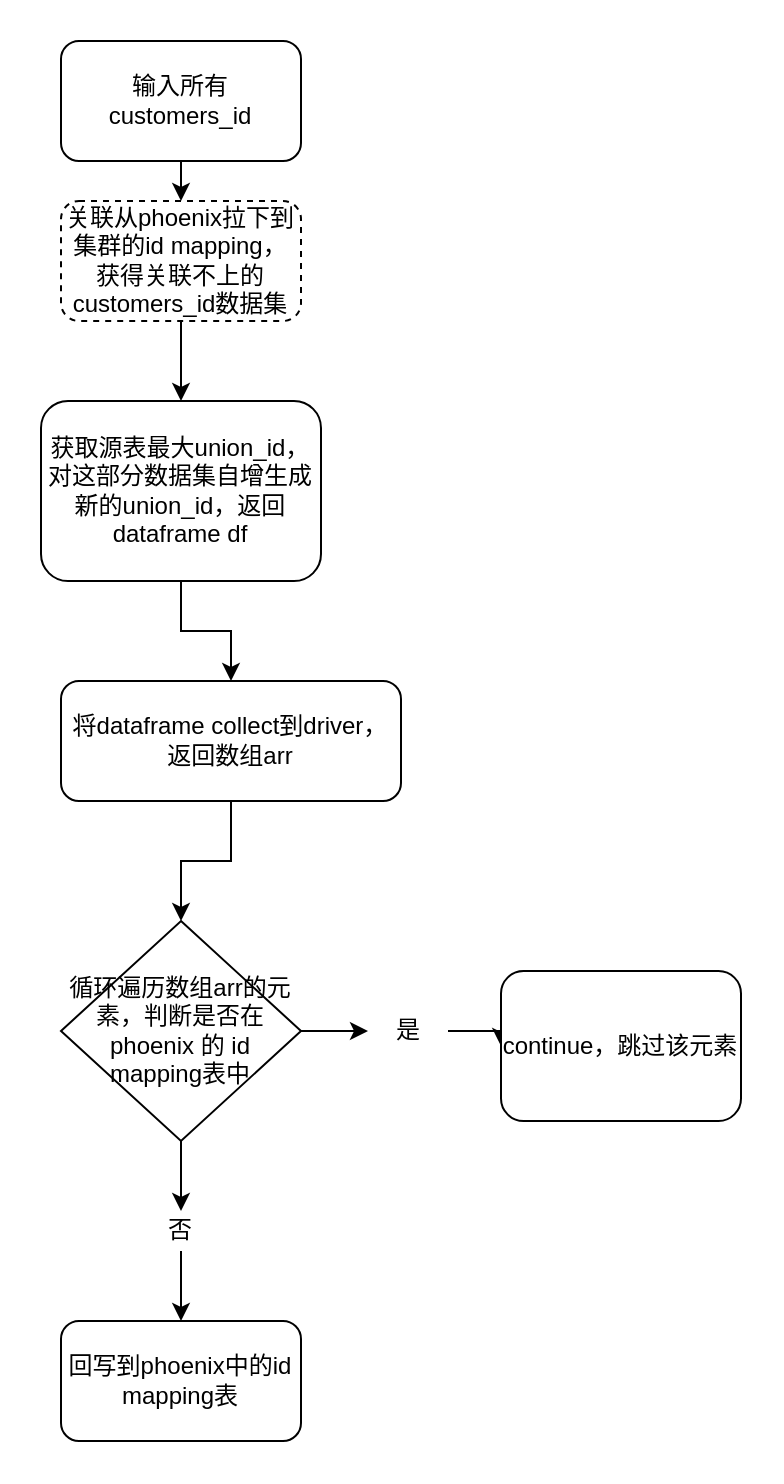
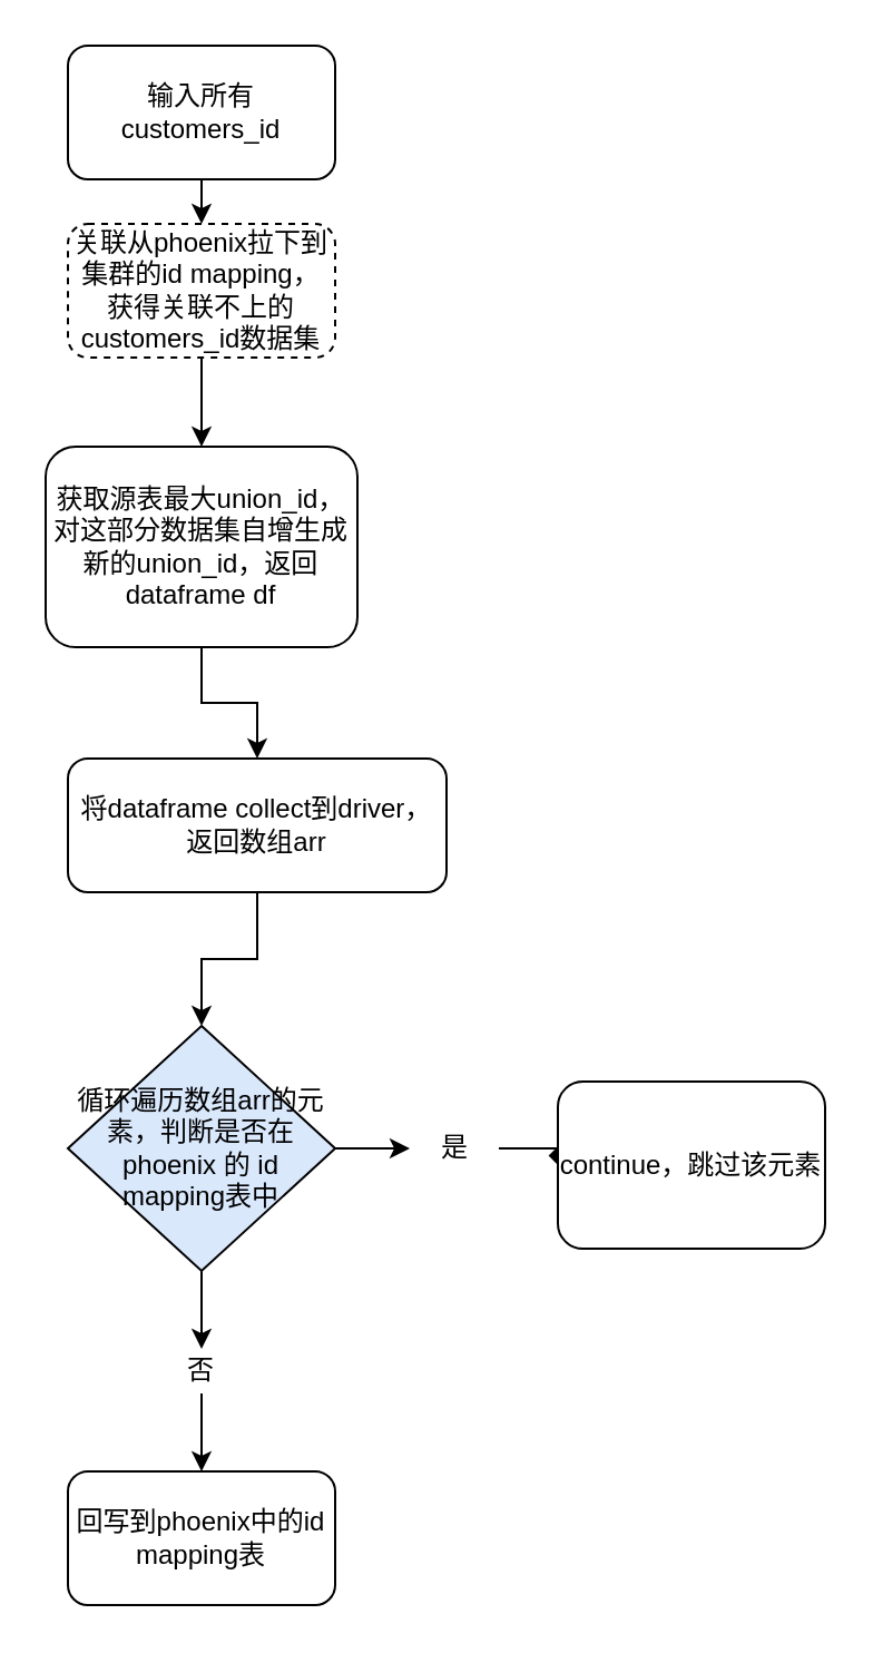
  <mxCell id="0" />
  <mxCell id="1" parent="0" />
  <mxCell id="2" style="edgeStyle=orthogonalEdgeStyle;rounded=0;orthogonalLoop=1;jettySize=auto;html=1;exitX=0.5;exitY=1;exitDx=0;exitDy=0;entryX=0.5;entryY=0;entryDx=0;entryDy=0;" edge="1" parent="1" source="3" target="18"><mxGeometry relative="1" as="geometry" /></mxCell>
  <mxCell id="3" value="输入所有customers_id" style="rounded=1;whiteSpace=wrap;html=1;" vertex="1" parent="1"><mxGeometry x="30" width="120" height="60" as="geometry" y="20" /></mxCell>
  <mxCell id="4" style="edgeStyle=orthogonalEdgeStyle;rounded=0;orthogonalLoop=1;jettySize=auto;html=1;exitX=0.5;exitY=1;exitDx=0;exitDy=0;entryX=0.5;entryY=0;entryDx=0;entryDy=0;" edge="1" parent="1" source="13" target="9"><mxGeometry relative="1" as="geometry" /></mxCell>
- <mxCell id="5" style="edgeStyle=orthogonalEdgeStyle;rounded=0;orthogonalLoop=1;jettySize=auto;html=1;exitX=1;exitY=0.5;exitDx=0;exitDy=0;entryX=0;entryY=0.5;entryDx=0;entryDy=0;" edge="1" parent="1" source="15" target="10"><mxGeometry relative="1" as="geometry" /></mxCell>
- <mxCell id="6" value="循环遍历数组arr的元素，判断是否在phoenix 的 id mapping表中" style="rhombus;whiteSpace=wrap;html=1;" vertex="1" parent="1"><mxGeometry x="30" y="460" width="120" height="110" as="geometry" /></mxCell>
+ <mxCell id="5" style="edgeStyle=orthogonalEdgeStyle;rounded=0;orthogonalLoop=1;jettySize=auto;html=1;exitX=1;exitY=0.5;exitDx=0;exitDy=0;entryX=0;entryY=0.5;entryDx=0;entryDy=0;endArrow=diamond;" edge="1" parent="1" source="15" target="10"><mxGeometry relative="1" as="geometry" /></mxCell>
+ <mxCell id="6" value="循环遍历数组arr的元素，判断是否在phoenix 的 id mapping表中" style="rhombus;whiteSpace=wrap;html=1;fillColor=#dae8fc;" vertex="1" parent="1"><mxGeometry x="30" y="460" width="120" height="110" as="geometry" /></mxCell>
  <mxCell id="7" style="edgeStyle=orthogonalEdgeStyle;rounded=0;orthogonalLoop=1;jettySize=auto;html=1;exitX=0.5;exitY=1;exitDx=0;exitDy=0;entryX=0.5;entryY=0;entryDx=0;entryDy=0;" edge="1" parent="1" source="8" target="12"><mxGeometry relative="1" as="geometry" /></mxCell>
  <mxCell id="8" value="获取源表最大union_id，对这部分数据集自增生成新的union_id，返回dataframe df" style="rounded=1;whiteSpace=wrap;html=1;" vertex="1" parent="1"><mxGeometry x="20" y="200" width="140" height="90" as="geometry" /></mxCell>
  <mxCell id="9" value="回写到phoenix中的id mapping表" style="rounded=1;whiteSpace=wrap;html=1;" vertex="1" parent="1"><mxGeometry x="30" y="660" width="120" height="60" as="geometry" /></mxCell>
  <mxCell id="10" value="continue，跳过该元素" style="rounded=1;whiteSpace=wrap;html=1;" vertex="1" parent="1"><mxGeometry x="250" y="485" width="120" height="75" as="geometry" /></mxCell>
  <mxCell id="11" style="edgeStyle=orthogonalEdgeStyle;rounded=0;orthogonalLoop=1;jettySize=auto;html=1;exitX=0.5;exitY=1;exitDx=0;exitDy=0;entryX=0.5;entryY=0;entryDx=0;entryDy=0;" edge="1" parent="1" source="12" target="6"><mxGeometry relative="1" as="geometry" /></mxCell>
  <mxCell id="12" value="将dataframe collect到driver， 返回数组arr" style="rounded=1;whiteSpace=wrap;html=1;" vertex="1" parent="1"><mxGeometry x="30" y="340" width="170" height="60" as="geometry" /></mxCell>
  <mxCell id="13" value="否" style="text;html=1;strokeColor=none;fillColor=none;align=center;verticalAlign=middle;whiteSpace=wrap;rounded=0;" vertex="1" parent="1"><mxGeometry x="70" y="605" width="40" height="20" as="geometry" /></mxCell>
  <mxCell id="14" style="edgeStyle=orthogonalEdgeStyle;rounded=0;orthogonalLoop=1;jettySize=auto;html=1;exitX=0.5;exitY=1;exitDx=0;exitDy=0;entryX=0.5;entryY=0;entryDx=0;entryDy=0;" edge="1" parent="1" source="6" target="13"><mxGeometry relative="1" as="geometry"><mxPoint x="90" y="570" as="sourcePoint" /><mxPoint x="90" y="660" as="targetPoint" /></mxGeometry></mxCell>
  <mxCell id="15" value="是" style="text;html=1;strokeColor=none;fillColor=none;align=center;verticalAlign=middle;whiteSpace=wrap;rounded=0;" vertex="1" parent="1"><mxGeometry x="183.5" y="505" width="40" height="20" as="geometry" /></mxCell>
  <mxCell id="16" style="edgeStyle=orthogonalEdgeStyle;rounded=0;orthogonalLoop=1;jettySize=auto;html=1;exitX=1;exitY=0.5;exitDx=0;exitDy=0;entryX=0;entryY=0.5;entryDx=0;entryDy=0;" edge="1" parent="1" source="6" target="15"><mxGeometry relative="1" as="geometry"><mxPoint x="150" y="515" as="sourcePoint" /><mxPoint x="250" y="515" as="targetPoint" /></mxGeometry></mxCell>
  <mxCell id="17" style="edgeStyle=orthogonalEdgeStyle;rounded=0;orthogonalLoop=1;jettySize=auto;html=1;exitX=0.5;exitY=1;exitDx=0;exitDy=0;entryX=0.5;entryY=0;entryDx=0;entryDy=0;" edge="1" parent="1" source="18" target="8"><mxGeometry relative="1" as="geometry" /></mxCell>
  <mxCell id="18" value="关联从phoenix拉下到集群的id mapping，获得关联不上的customers_id数据集" style="rounded=1;whiteSpace=wrap;html=1;dashed=1;" vertex="1" parent="1"><mxGeometry x="30" y="100" width="120" height="60" as="geometry" /></mxCell>
